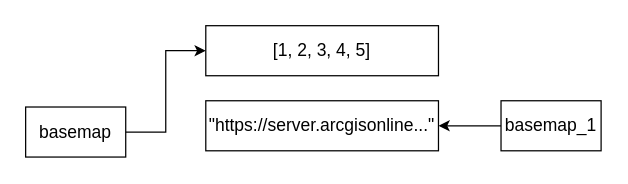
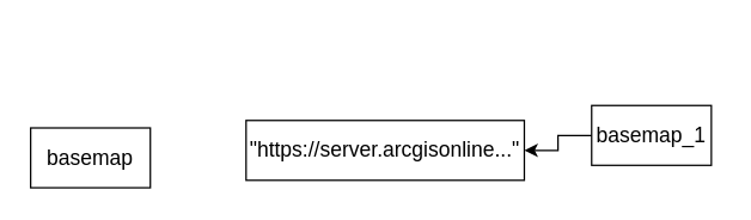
  <mxCell id="0" />
  <mxCell id="1" parent="0" />
- <mxCell id="2" style="edgeStyle=orthogonalEdgeStyle;rounded=0;orthogonalLoop=1;jettySize=auto;html=1;entryX=0;entryY=0.5;entryDx=0;entryDy=0;" edge="1" parent="1" source="3" target="7"><mxGeometry relative="1" as="geometry" /></mxCell>
  <mxCell id="3" value="&lt;font style=&quot;font-size: 14px&quot;&gt;basemap&lt;/font&gt;" style="text;html=1;strokeColor=default;fillColor=none;align=center;verticalAlign=middle;whiteSpace=wrap;rounded=0;" vertex="1" parent="1"><mxGeometry x="20" y="85" width="80" height="40" as="geometry" /></mxCell>
  <mxCell id="4" value="&lt;font style=&quot;font-size: 14px&quot;&gt;&quot;https://server.arcgisonline...&quot;&lt;/font&gt;" style="text;html=1;align=center;verticalAlign=middle;whiteSpace=wrap;rounded=0;strokeColor=default;" vertex="1" parent="1"><mxGeometry x="164" y="80" width="186" height="40" as="geometry" /></mxCell>
  <mxCell id="5" value="" style="edgeStyle=orthogonalEdgeStyle;rounded=0;orthogonalLoop=1;jettySize=auto;html=1;" edge="1" parent="1" source="6" target="4"><mxGeometry relative="1" as="geometry" /></mxCell>
- <mxCell id="6" value="&lt;font style=&quot;font-size: 14px&quot;&gt;basemap_1&lt;/font&gt;" style="text;html=1;strokeColor=default;fillColor=none;align=center;verticalAlign=middle;whiteSpace=wrap;rounded=0;" vertex="1" parent="1"><mxGeometry x="400" y="80" width="80" height="40" as="geometry" /></mxCell>
- <mxCell id="7" value="&lt;font style=&quot;font-size: 14px&quot;&gt;[1, 2, 3, 4, 5]&lt;/font&gt;" style="text;html=1;align=center;verticalAlign=middle;whiteSpace=wrap;rounded=0;strokeColor=default;" vertex="1" parent="1"><mxGeometry x="164" y="20" width="186" height="40" as="geometry" /></mxCell>
+ <mxCell id="6" value="&lt;font style=&quot;font-size: 14px&quot;&gt;basemap_1&lt;/font&gt;" style="text;html=1;strokeColor=default;fillColor=none;align=center;verticalAlign=middle;whiteSpace=wrap;rounded=0;" vertex="1" parent="1"><mxGeometry x="395" y="70" width="80" height="40" as="geometry" /></mxCell>
